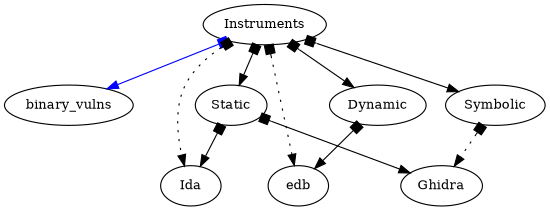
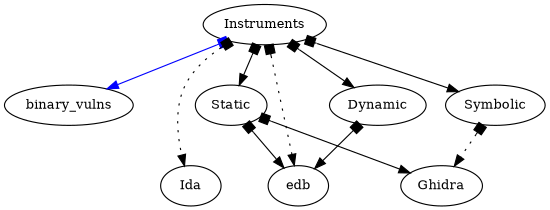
  digraph {
    node [color=black fontsize=12]
    edge [arrowhead=normal arrowtail=box color=black dir=both fontsize=12]
    Instruments
    binary_vulns
    Static
    Symbolic
    Dynamic
    Ida
    edb
    Ghidra
    Instruments -> binary_vulns [color=blue]
    Instruments -> Static
    Instruments -> Symbolic
    Instruments -> Dynamic
    Instruments -> Ida [style=dotted]
    Instruments -> edb [style=dotted]
-   Static -> Ida
+   Static -> edb
    Static -> Ghidra
    Symbolic -> Ghidra [style=dotted]
    Dynamic -> edb
  }
